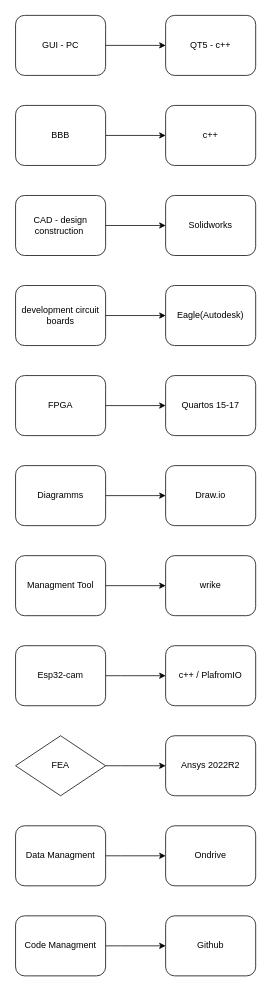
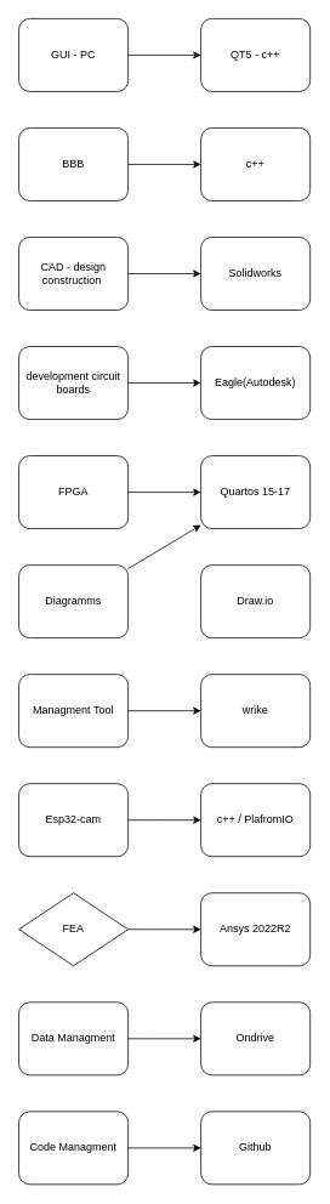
  <mxCell id="0" />
  <mxCell id="1" parent="0" />
  <mxCell id="2" value="" style="edgeStyle=none;html=1;" parent="1" source="3" target="4" edge="1"><mxGeometry relative="1" as="geometry" /></mxCell>
  <mxCell id="3" value="GUI - PC" style="rounded=1;whiteSpace=wrap;html=1;" parent="1" vertex="1"><mxGeometry x="20" y="20" width="120" height="80" as="geometry" /></mxCell>
  <mxCell id="4" value="QT5 - c++" style="whiteSpace=wrap;html=1;rounded=1;" parent="1" vertex="1"><mxGeometry x="220" y="20" width="120" height="80" as="geometry" /></mxCell>
  <mxCell id="5" value="" style="edgeStyle=none;html=1;" parent="1" source="6" target="7" edge="1"><mxGeometry relative="1" as="geometry" /></mxCell>
  <mxCell id="6" value="BBB" style="rounded=1;whiteSpace=wrap;html=1;" parent="1" vertex="1"><mxGeometry x="20" y="140" width="120" height="80" as="geometry" /></mxCell>
  <mxCell id="7" value="c++" style="whiteSpace=wrap;html=1;rounded=1;" parent="1" vertex="1"><mxGeometry x="220" y="140" width="120" height="80" as="geometry" /></mxCell>
  <mxCell id="8" value="" style="edgeStyle=none;html=1;" parent="1" source="9" target="10" edge="1"><mxGeometry relative="1" as="geometry" /></mxCell>
  <mxCell id="9" value="CAD - design construction&amp;nbsp;" style="rounded=1;whiteSpace=wrap;html=1;" parent="1" vertex="1"><mxGeometry x="20" y="260" width="120" height="80" as="geometry" /></mxCell>
  <mxCell id="10" value="Solidworks" style="whiteSpace=wrap;html=1;rounded=1;" parent="1" vertex="1"><mxGeometry x="220" y="260" width="120" height="80" as="geometry" /></mxCell>
  <mxCell id="11" value="" style="edgeStyle=none;html=1;" parent="1" source="12" target="13" edge="1"><mxGeometry relative="1" as="geometry" /></mxCell>
  <mxCell id="12" value="development circuit boards" style="rounded=1;whiteSpace=wrap;html=1;" parent="1" vertex="1"><mxGeometry x="20" y="380" width="120" height="80" as="geometry" /></mxCell>
  <mxCell id="13" value="Eagle(Autodesk)" style="whiteSpace=wrap;html=1;rounded=1;" parent="1" vertex="1"><mxGeometry x="220" y="380" width="120" height="80" as="geometry" /></mxCell>
  <mxCell id="14" value="" style="edgeStyle=none;html=1;" parent="1" source="15" target="16" edge="1"><mxGeometry relative="1" as="geometry" /></mxCell>
  <mxCell id="15" value="FPGA" style="rounded=1;whiteSpace=wrap;html=1;" parent="1" vertex="1"><mxGeometry x="20" y="500" width="120" height="80" as="geometry" /></mxCell>
  <mxCell id="16" value="Quartos 15-17" style="whiteSpace=wrap;html=1;rounded=1;" parent="1" vertex="1"><mxGeometry x="220" y="500" width="120" height="80" as="geometry" /></mxCell>
- <mxCell id="17" value="" style="edgeStyle=none;html=1;" parent="1" source="18" target="19" edge="1"><mxGeometry relative="1" as="geometry" /></mxCell>
+ <mxCell id="17" value="" style="edgeStyle=none;html=1;" parent="1" source="18" target="16" edge="1"><mxGeometry relative="1" as="geometry" /></mxCell>
  <mxCell id="18" value="Diagramms" style="rounded=1;whiteSpace=wrap;html=1;" parent="1" vertex="1"><mxGeometry x="20" y="620" width="120" height="80" as="geometry" /></mxCell>
  <mxCell id="19" value="Draw.io" style="whiteSpace=wrap;html=1;rounded=1;" parent="1" vertex="1"><mxGeometry x="220" y="620" width="120" height="80" as="geometry" /></mxCell>
  <mxCell id="20" value="" style="edgeStyle=none;html=1;" parent="1" source="21" target="22" edge="1"><mxGeometry relative="1" as="geometry" /></mxCell>
  <mxCell id="21" value="Managment Tool" style="rounded=1;whiteSpace=wrap;html=1;" parent="1" vertex="1"><mxGeometry x="20" y="740" width="120" height="80" as="geometry" /></mxCell>
  <mxCell id="22" value="wrike" style="whiteSpace=wrap;html=1;rounded=1;" parent="1" vertex="1"><mxGeometry x="220" y="740" width="120" height="80" as="geometry" /></mxCell>
  <mxCell id="23" value="" style="edgeStyle=none;html=1;" edge="1" parent="1" source="24" target="25"><mxGeometry relative="1" as="geometry"><Array as="points"><mxPoint x="160" y="900" /></Array></mxGeometry></mxCell>
  <mxCell id="24" value="Esp32-cam" style="rounded=1;whiteSpace=wrap;html=1;" vertex="1" parent="1"><mxGeometry x="20" y="860" width="120" height="80" as="geometry" /></mxCell>
  <mxCell id="25" value="c++ / PlafromIO" style="whiteSpace=wrap;html=1;rounded=1;" vertex="1" parent="1"><mxGeometry x="220" y="860" width="120" height="80" as="geometry" /></mxCell>
  <mxCell id="26" value="" style="edgeStyle=none;html=1;" edge="1" parent="1" source="27" target="28"><mxGeometry relative="1" as="geometry"><Array as="points"><mxPoint x="160" y="1020" /></Array></mxGeometry></mxCell>
  <mxCell id="27" value="FEA" style="rhombus;whiteSpace=wrap;html=1;" vertex="1" parent="1"><mxGeometry x="20" y="980" width="120" height="80" as="geometry" /></mxCell>
  <mxCell id="28" value="Ansys 2022R2" style="whiteSpace=wrap;html=1;rounded=1;" vertex="1" parent="1"><mxGeometry x="220" y="980" width="120" height="80" as="geometry" /></mxCell>
  <mxCell id="29" value="" style="edgeStyle=none;html=1;" edge="1" parent="1" source="30" target="31"><mxGeometry relative="1" as="geometry"><Array as="points"><mxPoint x="160" y="1140" /></Array></mxGeometry></mxCell>
  <mxCell id="30" value="Data Managment" style="rounded=1;whiteSpace=wrap;html=1;" vertex="1" parent="1"><mxGeometry x="20" y="1100" width="120" height="80" as="geometry" /></mxCell>
  <mxCell id="31" value="Ondrive" style="whiteSpace=wrap;html=1;rounded=1;" vertex="1" parent="1"><mxGeometry x="220" y="1100" width="120" height="80" as="geometry" /></mxCell>
  <mxCell id="32" value="" style="edgeStyle=none;html=1;" edge="1" parent="1" source="33" target="34"><mxGeometry relative="1" as="geometry"><Array as="points"><mxPoint x="160" y="1260" /></Array></mxGeometry></mxCell>
  <mxCell id="33" value="Code Managment" style="rounded=1;whiteSpace=wrap;html=1;" vertex="1" parent="1"><mxGeometry x="20" y="1220" width="120" height="80" as="geometry" /></mxCell>
  <mxCell id="34" value="Github" style="whiteSpace=wrap;html=1;rounded=1;" vertex="1" parent="1"><mxGeometry x="220" y="1220" width="120" height="80" as="geometry" /></mxCell>
